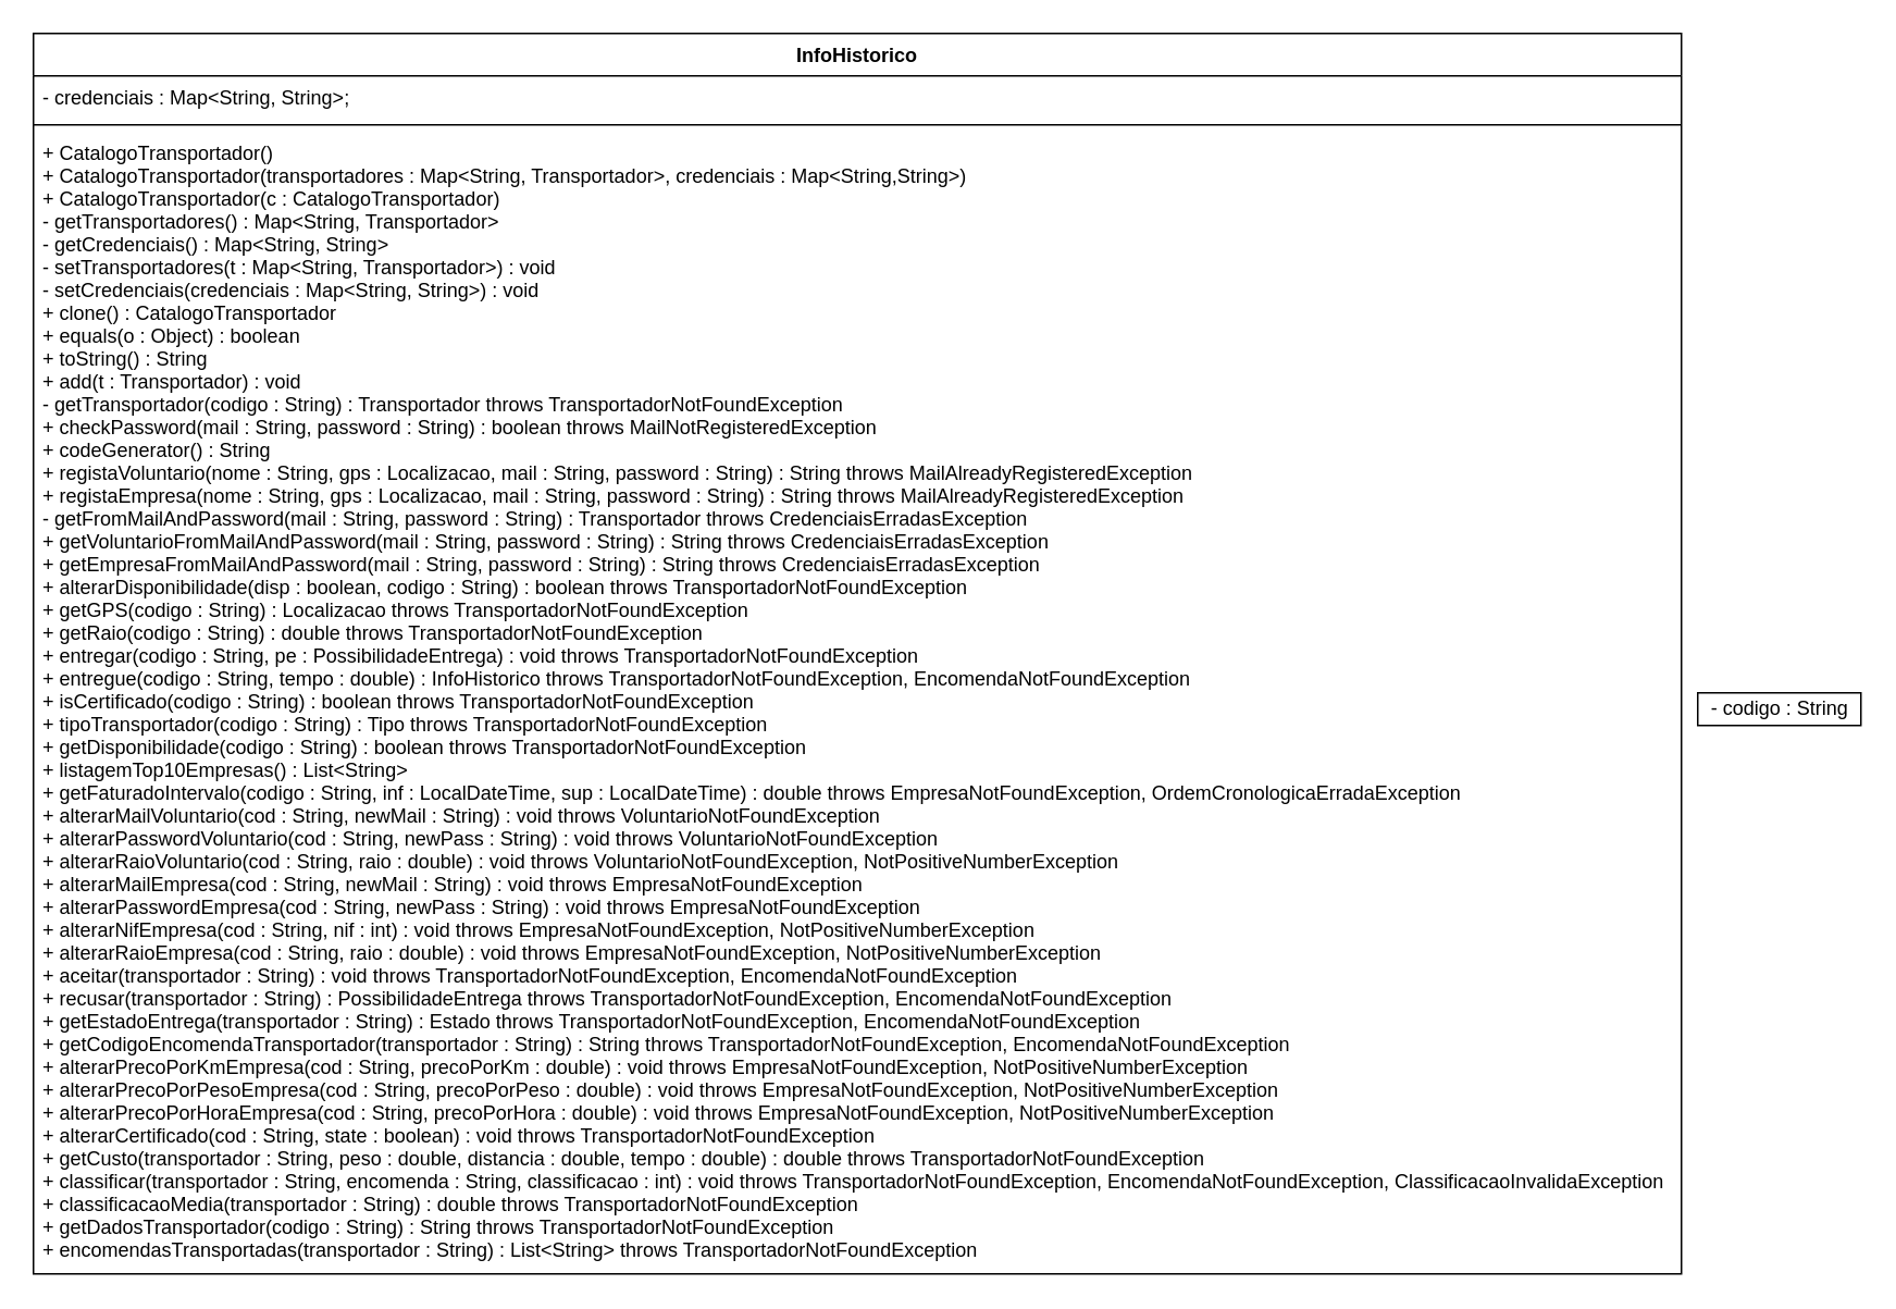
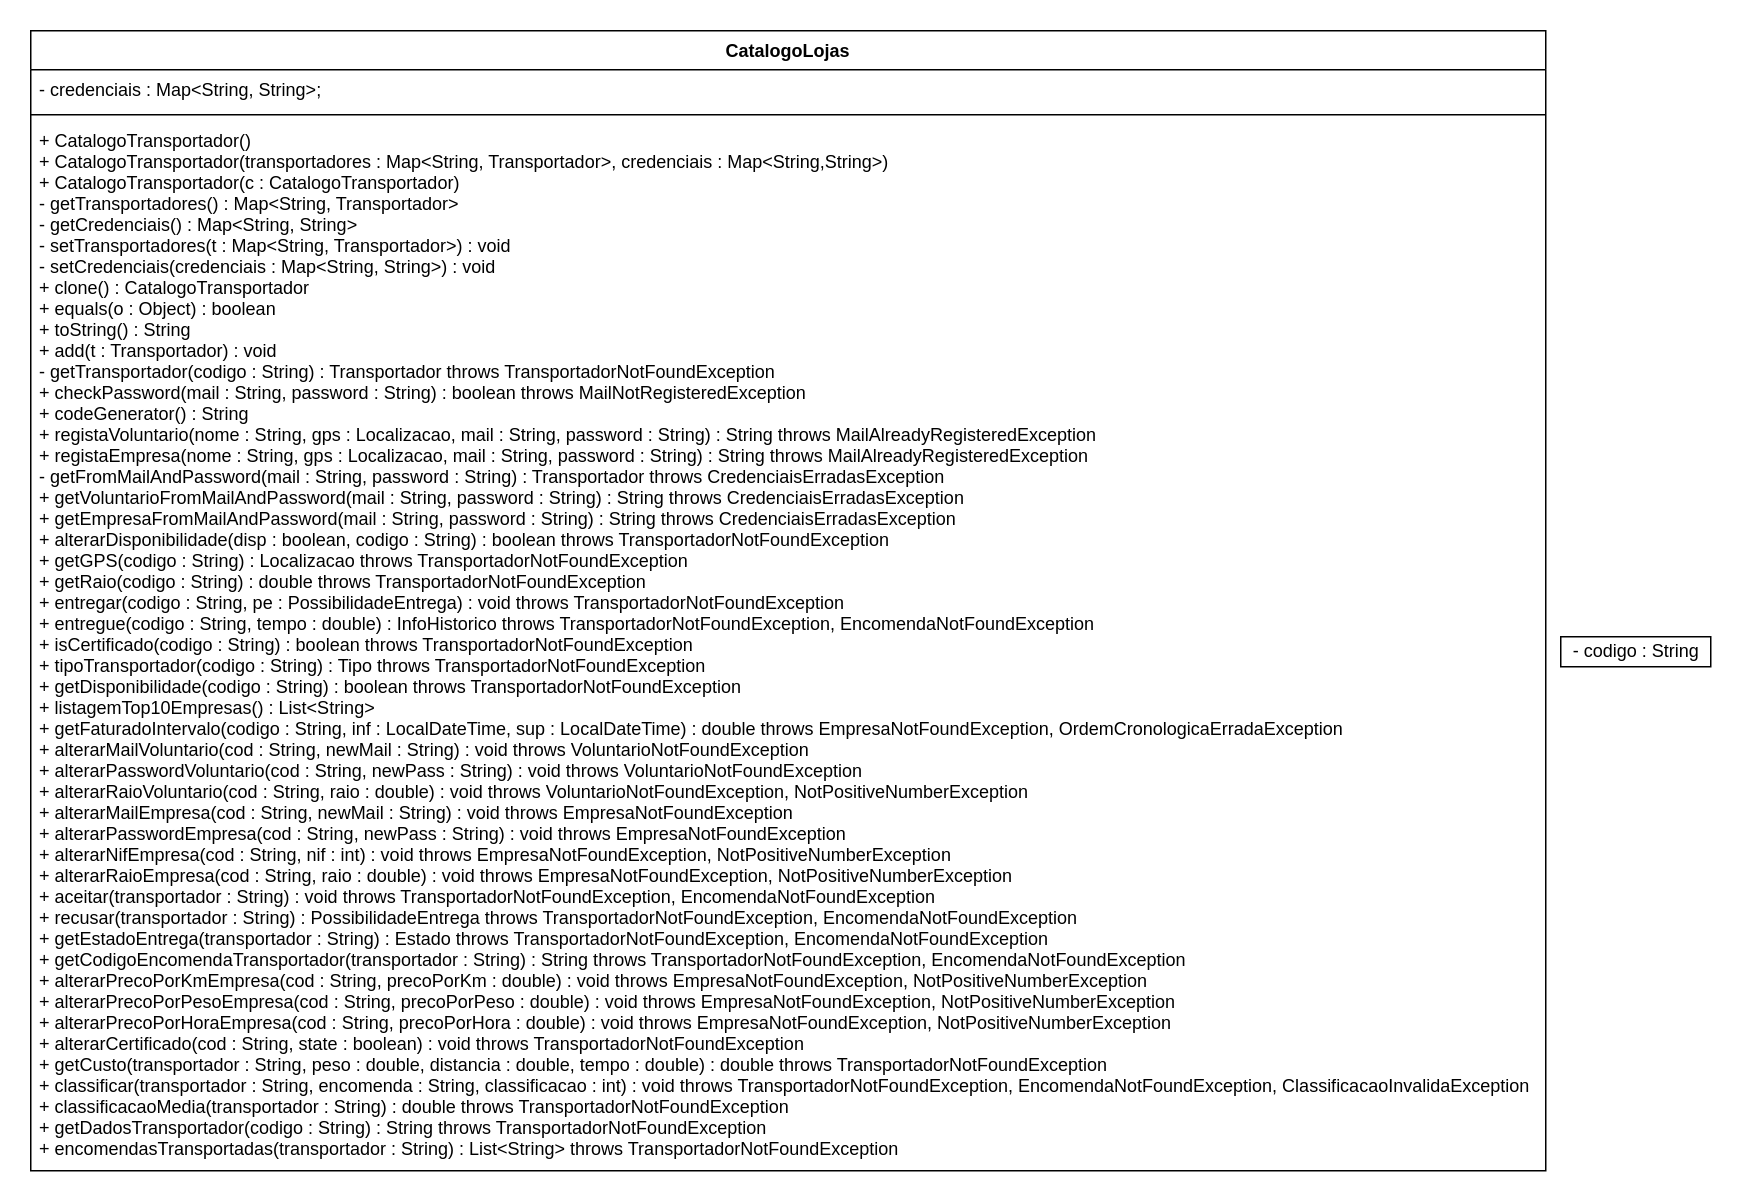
  <mxCell id="0" />
  <mxCell id="1" parent="0" />
  <mxCell id="2" value="- codigo : String" style="html=1;fontFamily=Helvetica;verticalAlign=middle;" parent="1" vertex="1"><mxGeometry x="1040" y="424" width="100" height="20" as="geometry" /></mxCell>
- <mxCell id="3" value="InfoHistorico" style="swimlane;fontStyle=1;align=center;verticalAlign=top;childLayout=stackLayout;horizontal=1;startSize=26;horizontalStack=0;resizeParent=1;resizeParentMax=0;resizeLast=0;collapsible=1;marginBottom=0;fontFamily=Helvetica;" parent="1" vertex="1"><mxGeometry x="20" y="20" width="1010" height="760" as="geometry" /></mxCell>
+ <mxCell id="3" value="CatalogoLojas" style="swimlane;fontStyle=1;align=center;verticalAlign=top;childLayout=stackLayout;horizontal=1;startSize=26;horizontalStack=0;resizeParent=1;resizeParentMax=0;resizeLast=0;collapsible=1;marginBottom=0;fontFamily=Helvetica;" parent="1" vertex="1"><mxGeometry x="20" y="20" width="1010" height="760" as="geometry" /></mxCell>
  <mxCell id="4" value="- credenciais : Map&lt;String, String&gt;;" style="text;strokeColor=none;fillColor=none;align=left;verticalAlign=top;spacingLeft=4;spacingRight=4;overflow=hidden;rotatable=0;points=[[0,0.5],[1,0.5]];portConstraint=eastwest;" parent="3" vertex="1"><mxGeometry y="26" width="1010" height="26" as="geometry" /></mxCell>
  <mxCell id="5" value="" style="line;strokeWidth=1;fillColor=none;align=left;verticalAlign=middle;spacingTop=-1;spacingLeft=3;spacingRight=3;rotatable=0;labelPosition=right;points=[];portConstraint=eastwest;" parent="3" vertex="1"><mxGeometry y="52" width="1010" height="8" as="geometry" /></mxCell>
  <mxCell id="6" value="+ CatalogoTransportador()&#10;+ CatalogoTransportador(transportadores : Map&lt;String, Transportador&gt;, credenciais : Map&lt;String,String&gt;)&#10;+ CatalogoTransportador(c : CatalogoTransportador)&#10;- getTransportadores() : Map&lt;String, Transportador&gt;&#10;- getCredenciais() : Map&lt;String, String&gt;&#10;- setTransportadores(t : Map&lt;String, Transportador&gt;) : void&#10;- setCredenciais(credenciais : Map&lt;String, String&gt;) : void&#10;+ clone() : CatalogoTransportador&#10;+ equals(o : Object) : boolean&#10;+ toString() : String&#10;+ add(t : Transportador) : void&#10;- getTransportador(codigo : String) : Transportador throws TransportadorNotFoundException&#10;+ checkPassword(mail : String, password : String) : boolean throws MailNotRegisteredException&#10;+ codeGenerator() : String&#10;+ registaVoluntario(nome : String, gps : Localizacao, mail : String, password : String) : String throws MailAlreadyRegisteredException&#10;+ registaEmpresa(nome : String, gps : Localizacao, mail : String, password : String) : String throws MailAlreadyRegisteredException&#10;- getFromMailAndPassword(mail : String, password : String) : Transportador throws CredenciaisErradasException&#10;+ getVoluntarioFromMailAndPassword(mail : String, password : String) : String throws CredenciaisErradasException&#10;+ getEmpresaFromMailAndPassword(mail : String, password : String) : String throws CredenciaisErradasException&#10;+ alterarDisponibilidade(disp : boolean, codigo : String) : boolean throws TransportadorNotFoundException&#10;+ getGPS(codigo : String) : Localizacao throws TransportadorNotFoundException&#10;+ getRaio(codigo : String) : double throws TransportadorNotFoundException&#10;+ entregar(codigo : String, pe : PossibilidadeEntrega) : void throws TransportadorNotFoundException&#10;+ entregue(codigo : String, tempo : double) : InfoHistorico throws TransportadorNotFoundException, EncomendaNotFoundException&#10;+ isCertificado(codigo : String) : boolean throws TransportadorNotFoundException&#10;+ tipoTransportador(codigo : String) : Tipo throws TransportadorNotFoundException&#10;+ getDisponibilidade(codigo : String) : boolean throws TransportadorNotFoundException&#10;+ listagemTop10Empresas() : List&lt;String&gt;&#10;+ getFaturadoIntervalo(codigo : String, inf : LocalDateTime, sup : LocalDateTime) : double throws EmpresaNotFoundException, OrdemCronologicaErradaException&#10;+ alterarMailVoluntario(cod : String, newMail : String) : void throws VoluntarioNotFoundException&#10;+ alterarPasswordVoluntario(cod : String, newPass : String) : void throws VoluntarioNotFoundException&#10;+ alterarRaioVoluntario(cod : String, raio : double) : void throws VoluntarioNotFoundException, NotPositiveNumberException&#10;+ alterarMailEmpresa(cod : String, newMail : String) : void throws EmpresaNotFoundException&#10;+ alterarPasswordEmpresa(cod : String, newPass : String) : void throws EmpresaNotFoundException&#10;+ alterarNifEmpresa(cod : String, nif : int) : void throws EmpresaNotFoundException, NotPositiveNumberException&#10;+ alterarRaioEmpresa(cod : String, raio : double) : void throws EmpresaNotFoundException, NotPositiveNumberException&#10;+ aceitar(transportador : String) : void throws TransportadorNotFoundException, EncomendaNotFoundException&#10;+ recusar(transportador : String) : PossibilidadeEntrega throws TransportadorNotFoundException, EncomendaNotFoundException&#10;+ getEstadoEntrega(transportador : String) : Estado throws TransportadorNotFoundException, EncomendaNotFoundException&#10;+ getCodigoEncomendaTransportador(transportador : String) : String throws TransportadorNotFoundException, EncomendaNotFoundException&#10;+ alterarPrecoPorKmEmpresa(cod : String, precoPorKm : double) : void throws EmpresaNotFoundException, NotPositiveNumberException&#10;+ alterarPrecoPorPesoEmpresa(cod : String, precoPorPeso : double) : void throws EmpresaNotFoundException, NotPositiveNumberException&#10;+ alterarPrecoPorHoraEmpresa(cod : String, precoPorHora : double) : void throws EmpresaNotFoundException, NotPositiveNumberException&#10;+ alterarCertificado(cod : String, state : boolean) : void throws TransportadorNotFoundException&#10;+ getCusto(transportador : String, peso : double, distancia : double, tempo : double) : double throws TransportadorNotFoundException&#10;+ classificar(transportador : String, encomenda : String, classificacao : int) : void throws TransportadorNotFoundException, EncomendaNotFoundException, ClassificacaoInvalidaException&#10;+ classificacaoMedia(transportador : String) : double throws TransportadorNotFoundException&#10;+ getDadosTransportador(codigo : String) : String throws TransportadorNotFoundException&#10;+ encomendasTransportadas(transportador : String) : List&lt;String&gt; throws TransportadorNotFoundException" style="text;strokeColor=none;fillColor=none;align=left;verticalAlign=top;spacingLeft=4;spacingRight=4;overflow=hidden;rotatable=0;points=[[0,0.5],[1,0.5]];portConstraint=eastwest;" parent="3" vertex="1"><mxGeometry y="60" width="1010" height="700" as="geometry" /></mxCell>
